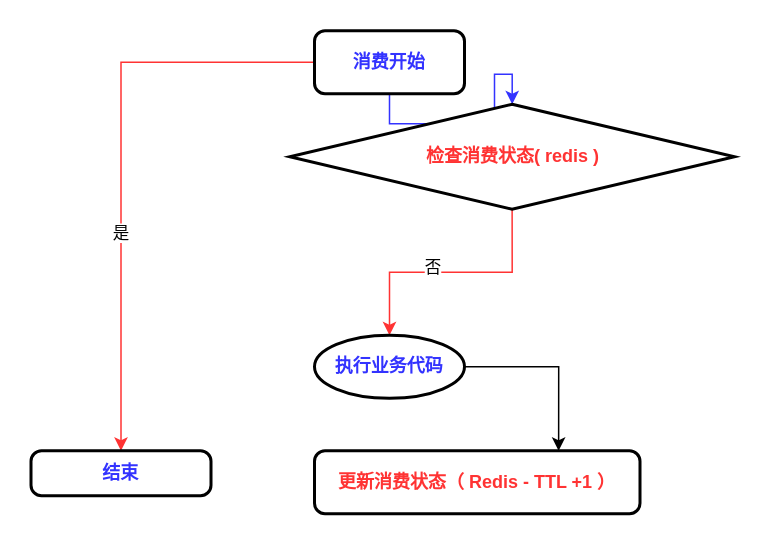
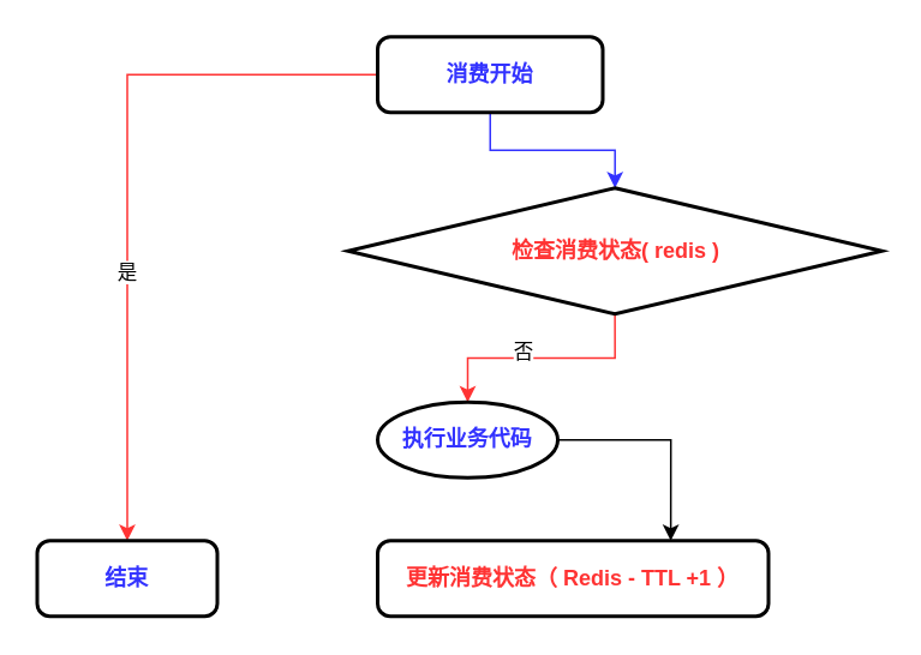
  <mxCell id="0" />
  <mxCell id="1" parent="0" />
  <mxCell id="2" style="edgeStyle=orthogonalEdgeStyle;rounded=0;orthogonalLoop=1;jettySize=auto;html=1;strokeColor=#3333FF;" parent="1" source="5" target="8" edge="1"><mxGeometry relative="1" as="geometry" /></mxCell>
  <mxCell id="3" style="edgeStyle=orthogonalEdgeStyle;rounded=0;orthogonalLoop=1;jettySize=auto;html=1;strokeColor=#FF3333;" parent="1" source="5" target="9" edge="1"><mxGeometry relative="1" as="geometry" /></mxCell>
  <mxCell id="4" value="是" style="edgeLabel;html=1;align=center;verticalAlign=middle;resizable=0;points=[];" parent="3" vertex="1" connectable="0"><mxGeometry x="0.13" y="1" relative="1" as="geometry"><mxPoint x="-2" y="23" as="offset" /></mxGeometry></mxCell>
- <mxCell id="5" value="&lt;b&gt;&lt;font style=&quot;color: rgb(51, 51, 255);&quot;&gt;消费开始&lt;/font&gt;&lt;/b&gt;" style="rounded=1;whiteSpace=wrap;html=1;absoluteArcSize=1;arcSize=14;strokeWidth=2;" parent="1" vertex="1"><mxGeometry x="209" y="20" width="100" height="42" as="geometry" /></mxCell>
+ <mxCell id="5" value="&lt;b&gt;&lt;font style=&quot;color: rgb(51, 51, 255);&quot;&gt;消费开始&lt;/font&gt;&lt;/b&gt;" style="rounded=1;whiteSpace=wrap;html=1;absoluteArcSize=1;arcSize=14;strokeWidth=2;" parent="1" vertex="1"><mxGeometry x="209" y="20" width="125" height="42" as="geometry" /></mxCell>
  <mxCell id="6" style="edgeStyle=orthogonalEdgeStyle;rounded=0;orthogonalLoop=1;jettySize=auto;html=1;exitX=0.5;exitY=1;exitDx=0;exitDy=0;exitPerimeter=0;strokeColor=#FF3333;" parent="1" source="8" target="11" edge="1"><mxGeometry relative="1" as="geometry" /></mxCell>
  <mxCell id="7" value="否" style="edgeLabel;html=1;align=center;verticalAlign=middle;resizable=0;points=[];" parent="6" vertex="1" connectable="0"><mxGeometry x="0.111" y="2" relative="1" as="geometry"><mxPoint x="-3" y="-6" as="offset" /></mxGeometry></mxCell>
- <mxCell id="8" value="&lt;b&gt;&lt;font style=&quot;color: rgb(255, 51, 51);&quot;&gt;检查消费状态( redis )&lt;/font&gt;&lt;/b&gt;" style="strokeWidth=2;html=1;shape=mxgraph.flowchart.decision;whiteSpace=wrap;" parent="1" vertex="1"><mxGeometry x="192.5" y="69" width="296.5" height="70" as="geometry" /></mxCell>
- <mxCell id="9" value="&lt;b&gt;&lt;font style=&quot;color: rgb(51, 51, 255);&quot;&gt;结束&lt;/font&gt;&lt;/b&gt;" style="rounded=1;whiteSpace=wrap;html=1;absoluteArcSize=1;arcSize=14;strokeWidth=2;" parent="1" vertex="1"><mxGeometry x="20" y="300" width="120" height="30" as="geometry" /></mxCell>
+ <mxCell id="8" value="&lt;b&gt;&lt;font style=&quot;color: rgb(255, 51, 51);&quot;&gt;检查消费状态( redis )&lt;/font&gt;&lt;/b&gt;" style="strokeWidth=2;html=1;shape=mxgraph.flowchart.decision;whiteSpace=wrap;" parent="1" vertex="1"><mxGeometry x="192.5" y="104" width="296.5" height="70" as="geometry" /></mxCell>
+ <mxCell id="9" value="&lt;b&gt;&lt;font style=&quot;color: rgb(51, 51, 255);&quot;&gt;结束&lt;/font&gt;&lt;/b&gt;" style="rounded=1;whiteSpace=wrap;html=1;absoluteArcSize=1;arcSize=14;strokeWidth=2;" parent="1" vertex="1"><mxGeometry x="20" y="300" width="100" height="42" as="geometry" /></mxCell>
  <mxCell id="10" style="edgeStyle=orthogonalEdgeStyle;rounded=0;orthogonalLoop=1;jettySize=auto;html=1;entryX=0.75;entryY=0;entryDx=0;entryDy=0;exitX=1;exitY=0.5;exitDx=0;exitDy=0;" parent="1" source="11" target="12" edge="1"><mxGeometry relative="1" as="geometry" /></mxCell>
  <mxCell id="11" value="&lt;b&gt;&lt;font style=&quot;color: rgb(51, 51, 255);&quot;&gt;执行业务代码&lt;/font&gt;&lt;/b&gt;" style="ellipse;whiteSpace=wrap;html=1;absoluteArcSize=1;arcSize=14;strokeWidth=2;" parent="1" vertex="1"><mxGeometry x="209" y="223" width="100" height="42" as="geometry" /></mxCell>
  <mxCell id="12" value="&lt;b&gt;&lt;font style=&quot;color: rgb(255, 51, 51);&quot;&gt;更新消费状态（ Redis - TTL +1 ）&lt;/font&gt;&lt;/b&gt;" style="rounded=1;whiteSpace=wrap;html=1;absoluteArcSize=1;arcSize=14;strokeWidth=2;" parent="1" vertex="1"><mxGeometry x="209" y="300" width="217" height="42" as="geometry" /></mxCell>
